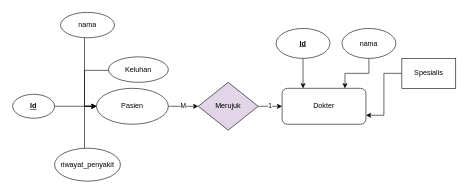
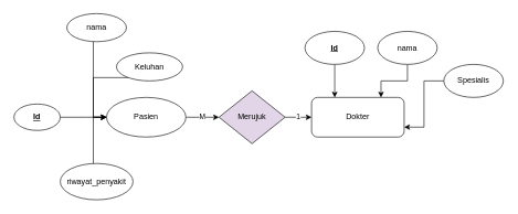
  <mxCell id="0" />
  <mxCell id="1" parent="0" />
  <mxCell id="2" value="M" style="edgeStyle=orthogonalEdgeStyle;rounded=0;orthogonalLoop=1;jettySize=auto;html=1;entryX=0;entryY=0.5;entryDx=0;entryDy=0;" edge="1" parent="1" source="3" target="11"><mxGeometry relative="1" as="geometry"><mxPoint as="offset" /></mxGeometry></mxCell>
  <mxCell id="3" value="Pasien" style="ellipse;whiteSpace=wrap;html=1;" vertex="1" parent="1"><mxGeometry x="160" y="147" width="120" height="60" as="geometry" /></mxCell>
  <mxCell id="4" style="edgeStyle=orthogonalEdgeStyle;rounded=0;orthogonalLoop=1;jettySize=auto;html=1;entryX=0;entryY=0.5;entryDx=0;entryDy=0;" edge="1" parent="1" source="5" target="3"><mxGeometry relative="1" as="geometry"><Array as="points"><mxPoint x="130" y="177" /><mxPoint x="130" y="177" /></Array></mxGeometry></mxCell>
  <mxCell id="5" value="&lt;b&gt;&lt;u&gt;Id&lt;/u&gt;&lt;/b&gt;" style="ellipse;whiteSpace=wrap;html=1;" vertex="1" parent="1"><mxGeometry x="20" y="157" width="70" height="40" as="geometry" /></mxCell>
  <mxCell id="6" style="edgeStyle=orthogonalEdgeStyle;rounded=0;orthogonalLoop=1;jettySize=auto;html=1;entryX=0;entryY=0.5;entryDx=0;entryDy=0;" edge="1" parent="1" source="7" target="3"><mxGeometry relative="1" as="geometry"><Array as="points"><mxPoint x="140" y="177" /></Array></mxGeometry></mxCell>
  <mxCell id="7" value="nama" style="ellipse;whiteSpace=wrap;html=1;" vertex="1" parent="1"><mxGeometry x="100" y="20.12" width="90" height="42.5" as="geometry" /></mxCell>
  <mxCell id="8" style="edgeStyle=orthogonalEdgeStyle;rounded=0;orthogonalLoop=1;jettySize=auto;html=1;entryX=0;entryY=0.5;entryDx=0;entryDy=0;endArrow=none;" edge="1" parent="1" source="9" target="3"><mxGeometry relative="1" as="geometry"><Array as="points"><mxPoint x="140" y="177" /></Array></mxGeometry></mxCell>
  <mxCell id="9" value="riwayat_penyakit" style="ellipse;whiteSpace=wrap;html=1;" vertex="1" parent="1"><mxGeometry x="90" y="247" width="110" height="55" as="geometry" /></mxCell>
  <mxCell id="10" value="1" style="edgeStyle=orthogonalEdgeStyle;rounded=0;orthogonalLoop=1;jettySize=auto;html=1;entryX=0;entryY=0.5;entryDx=0;entryDy=0;" edge="1" parent="1" source="11" target="12"><mxGeometry relative="1" as="geometry" /></mxCell>
  <mxCell id="11" value="Merujuk" style="rhombus;whiteSpace=wrap;html=1;fillColor=#e1d5e7;" vertex="1" parent="1"><mxGeometry x="330" y="137" width="100" height="80" as="geometry" /></mxCell>
  <mxCell id="12" value="Dokter" style="whiteSpace=wrap;html=1;rounded=1;" vertex="1" parent="1"><mxGeometry x="470" y="147" width="140" height="60" as="geometry" /></mxCell>
  <mxCell id="13" style="edgeStyle=orthogonalEdgeStyle;rounded=0;orthogonalLoop=1;jettySize=auto;html=1;entryX=0.75;entryY=0;entryDx=0;entryDy=0;" edge="1" parent="1" source="14" target="12"><mxGeometry relative="1" as="geometry" /></mxCell>
  <mxCell id="14" value="nama" style="ellipse;whiteSpace=wrap;html=1;" vertex="1" parent="1"><mxGeometry x="570" y="47" width="90" height="50" as="geometry" /></mxCell>
  <mxCell id="15" style="edgeStyle=orthogonalEdgeStyle;rounded=0;orthogonalLoop=1;jettySize=auto;html=1;entryX=0.25;entryY=0;entryDx=0;entryDy=0;" edge="1" parent="1" source="16" target="12"><mxGeometry relative="1" as="geometry" /></mxCell>
  <mxCell id="16" value="Id" style="ellipse;whiteSpace=wrap;html=1;fontStyle=5" vertex="1" parent="1"><mxGeometry x="460" y="47" width="90" height="50" as="geometry" /></mxCell>
  <mxCell id="17" style="edgeStyle=orthogonalEdgeStyle;rounded=0;orthogonalLoop=1;jettySize=auto;html=1;entryX=1;entryY=0.75;entryDx=0;entryDy=0;" edge="1" parent="1" source="18" target="12"><mxGeometry relative="1" as="geometry" /></mxCell>
- <mxCell id="18" value="Spesialis" style="whiteSpace=wrap;html=1;rounded=0;" vertex="1" parent="1"><mxGeometry x="670" y="97" width="90" height="50" as="geometry" /></mxCell>
+ <mxCell id="18" value="Spesialis" style="ellipse;whiteSpace=wrap;html=1;" vertex="1" parent="1"><mxGeometry x="670" y="97" width="90" height="50" as="geometry" /></mxCell>
  <mxCell id="19" style="edgeStyle=orthogonalEdgeStyle;rounded=0;orthogonalLoop=1;jettySize=auto;html=1;entryX=0;entryY=0.5;entryDx=0;entryDy=0;" edge="1" parent="1" source="20" target="3"><mxGeometry relative="1" as="geometry"><Array as="points"><mxPoint x="220" y="117" /><mxPoint x="140" y="117" /><mxPoint x="140" y="177" /></Array></mxGeometry></mxCell>
- <mxCell id="20" value="Keluhan" style="ellipse;whiteSpace=wrap;html=1;" vertex="1" parent="1"><mxGeometry x="180" y="94.49" width="100" height="42.51" as="geometry" /></mxCell>
+ <mxCell id="20" value="Keluhan" style="ellipse;whiteSpace=wrap;html=1;" vertex="1" parent="1"><mxGeometry x="175" y="79.49" width="100" height="42.51" as="geometry" /></mxCell>
